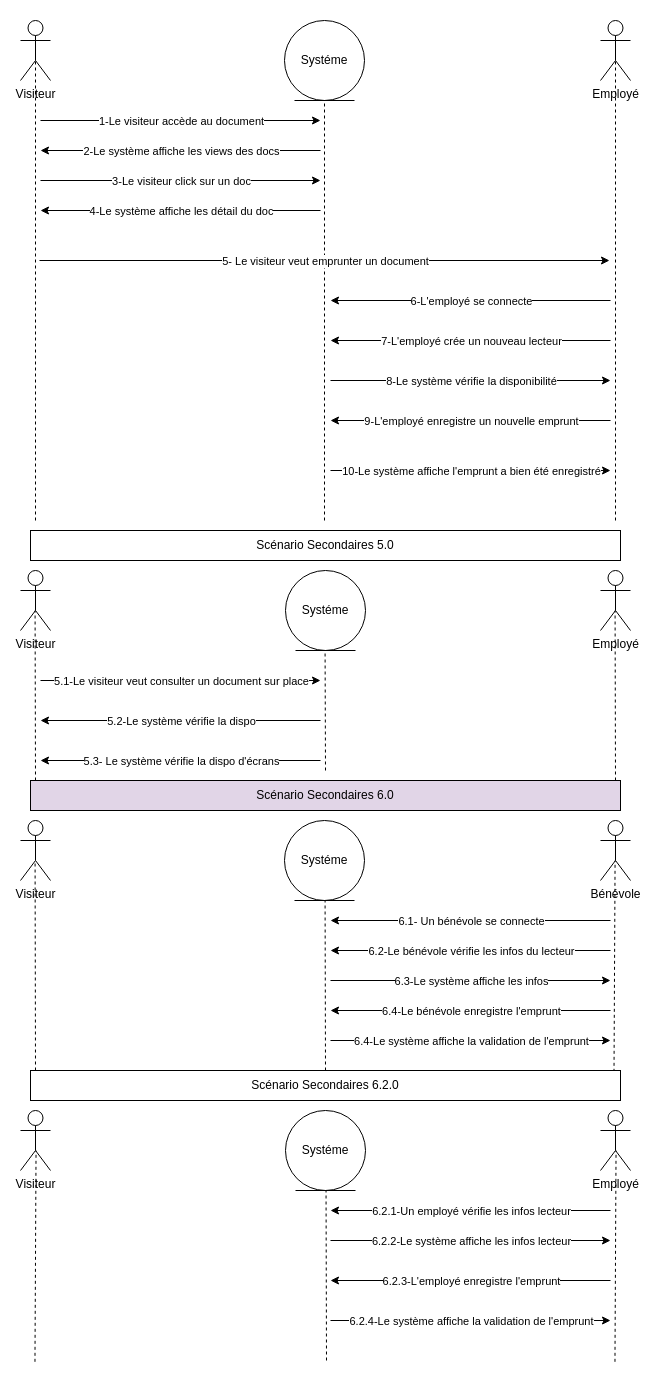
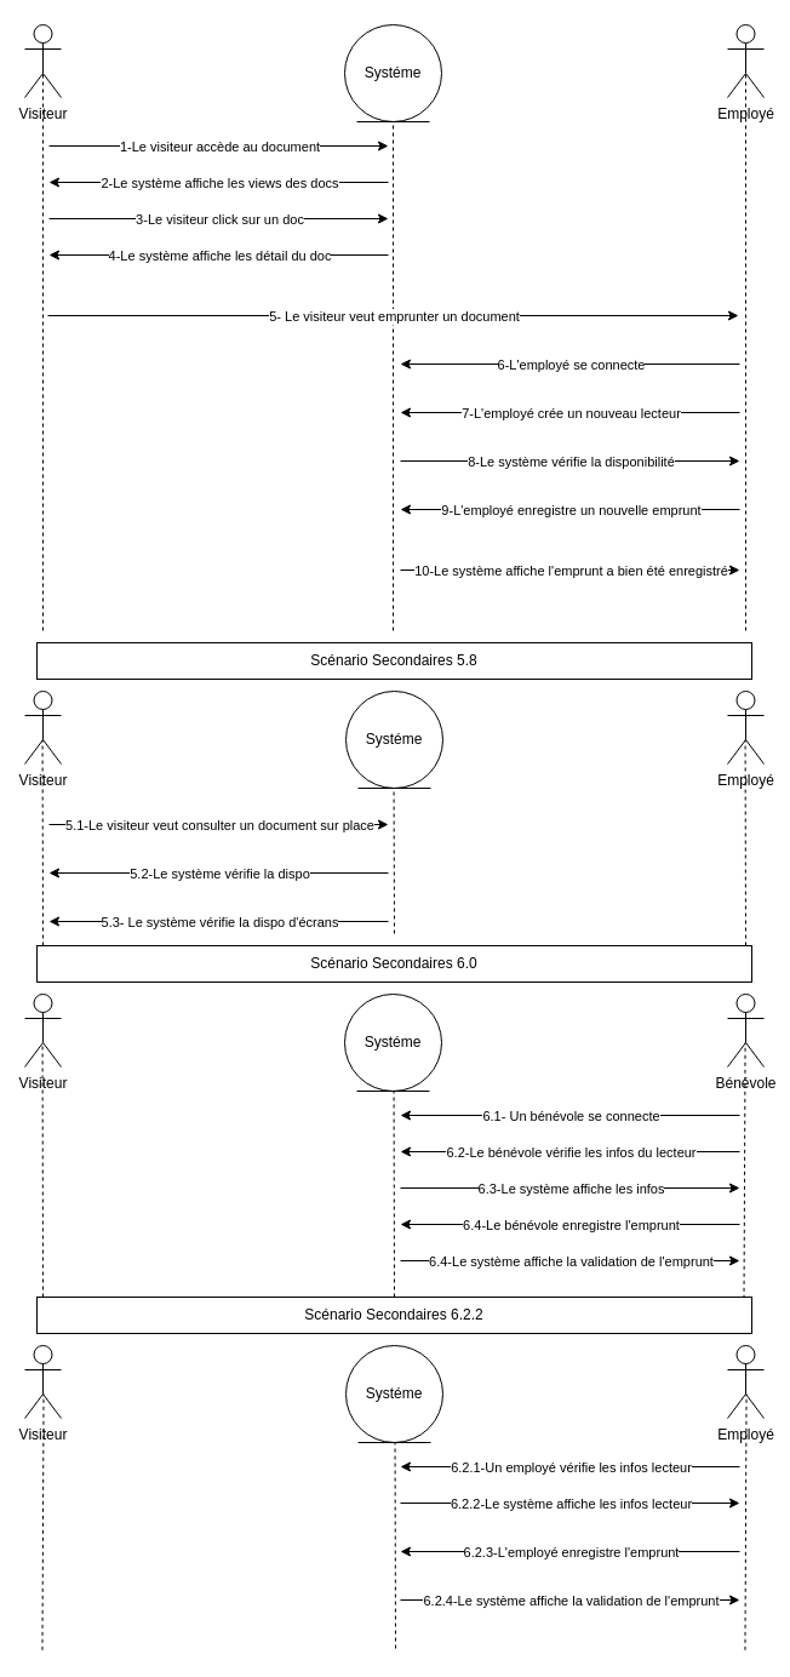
  <mxCell id="0" />
  <mxCell id="1" parent="0" />
  <mxCell id="2" value="Visiteur" style="shape=umlActor;verticalLabelPosition=bottom;verticalAlign=top;html=1;outlineConnect=0;" parent="1" vertex="1"><mxGeometry x="20" y="20" width="30" height="60" as="geometry" /></mxCell>
  <mxCell id="3" value="Systéme" style="ellipse;shape=umlEntity;whiteSpace=wrap;html=1;" parent="1" vertex="1"><mxGeometry x="284" y="20" width="80" height="80" as="geometry" /></mxCell>
  <mxCell id="4" value="Employé" style="shape=umlActor;verticalLabelPosition=bottom;verticalAlign=top;html=1;" parent="1" vertex="1"><mxGeometry x="600" y="20" width="30" height="60" as="geometry" /></mxCell>
  <mxCell id="5" value="" style="endArrow=none;dashed=1;html=1;entryX=0.5;entryY=0.5;entryDx=0;entryDy=0;entryPerimeter=0;" parent="1" target="2" edge="1"><mxGeometry width="50" height="50" relative="1" as="geometry"><mxPoint x="35" y="520" as="sourcePoint" /><mxPoint x="90" y="140" as="targetPoint" /></mxGeometry></mxCell>
  <mxCell id="6" value="" style="endArrow=none;dashed=1;html=1;entryX=0.5;entryY=1;entryDx=0;entryDy=0;" parent="1" target="3" edge="1"><mxGeometry width="50" height="50" relative="1" as="geometry"><mxPoint x="324" y="520" as="sourcePoint" /><mxPoint x="280" y="180" as="targetPoint" /></mxGeometry></mxCell>
  <mxCell id="7" value="" style="endArrow=none;dashed=1;html=1;entryX=0.5;entryY=0.5;entryDx=0;entryDy=0;entryPerimeter=0;" parent="1" target="4" edge="1"><mxGeometry width="50" height="50" relative="1" as="geometry"><mxPoint x="615" y="520" as="sourcePoint" /><mxPoint x="280" y="180" as="targetPoint" /></mxGeometry></mxCell>
  <mxCell id="8" value="" style="endArrow=classic;html=1;" parent="1" edge="1"><mxGeometry relative="1" as="geometry"><mxPoint x="40" y="120" as="sourcePoint" /><mxPoint x="320" y="120" as="targetPoint" /></mxGeometry></mxCell>
  <mxCell id="9" value="1-Le visiteur accède au document" style="edgeLabel;resizable=0;html=1;align=center;verticalAlign=middle;" parent="8" connectable="0" vertex="1"><mxGeometry relative="1" as="geometry" /></mxCell>
  <mxCell id="10" value="" style="endArrow=classic;html=1;" parent="1" edge="1"><mxGeometry relative="1" as="geometry"><mxPoint x="39" y="260" as="sourcePoint" /><mxPoint x="609" y="260" as="targetPoint" /></mxGeometry></mxCell>
  <mxCell id="11" value="5- Le visiteur veut emprunter un document" style="edgeLabel;resizable=0;html=1;align=center;verticalAlign=middle;" parent="10" connectable="0" vertex="1"><mxGeometry relative="1" as="geometry" /></mxCell>
  <mxCell id="12" value="" style="endArrow=classic;html=1;" parent="1" edge="1"><mxGeometry relative="1" as="geometry"><mxPoint x="610" y="300" as="sourcePoint" /><mxPoint x="330" y="300" as="targetPoint" /></mxGeometry></mxCell>
  <mxCell id="13" value="6-L'employé se connecte" style="edgeLabel;resizable=0;html=1;align=center;verticalAlign=middle;" parent="12" connectable="0" vertex="1"><mxGeometry relative="1" as="geometry" /></mxCell>
  <mxCell id="14" value="" style="endArrow=classic;html=1;" parent="1" edge="1"><mxGeometry relative="1" as="geometry"><mxPoint x="610" y="340" as="sourcePoint" /><mxPoint x="330" y="340" as="targetPoint" /></mxGeometry></mxCell>
  <mxCell id="15" value="7-L'employé crée un nouveau lecteur" style="edgeLabel;resizable=0;html=1;align=center;verticalAlign=middle;" parent="14" connectable="0" vertex="1"><mxGeometry relative="1" as="geometry" /></mxCell>
  <mxCell id="16" value="" style="endArrow=classic;html=1;" parent="1" edge="1"><mxGeometry relative="1" as="geometry"><mxPoint x="610" y="420" as="sourcePoint" /><mxPoint x="330" y="420" as="targetPoint" /></mxGeometry></mxCell>
  <mxCell id="17" value="9-L'employé enregistre un nouvelle emprunt" style="edgeLabel;resizable=0;html=1;align=center;verticalAlign=middle;" parent="16" connectable="0" vertex="1"><mxGeometry relative="1" as="geometry" /></mxCell>
  <mxCell id="18" value="" style="endArrow=classic;html=1;" parent="1" edge="1"><mxGeometry relative="1" as="geometry"><mxPoint x="330" y="380" as="sourcePoint" /><mxPoint x="610" y="380" as="targetPoint" /></mxGeometry></mxCell>
  <mxCell id="19" value="8-Le système vérifie la disponibilité" style="edgeLabel;resizable=0;html=1;align=center;verticalAlign=middle;" parent="18" connectable="0" vertex="1"><mxGeometry relative="1" as="geometry" /></mxCell>
  <mxCell id="20" value="" style="endArrow=classic;html=1;" parent="1" edge="1"><mxGeometry relative="1" as="geometry"><mxPoint x="320" y="150" as="sourcePoint" /><mxPoint x="40" y="150" as="targetPoint" /></mxGeometry></mxCell>
  <mxCell id="21" value="2-Le système affiche les views des docs" style="edgeLabel;resizable=0;html=1;align=center;verticalAlign=middle;" parent="20" connectable="0" vertex="1"><mxGeometry relative="1" as="geometry" /></mxCell>
  <mxCell id="22" value="" style="endArrow=classic;html=1;" parent="1" edge="1"><mxGeometry relative="1" as="geometry"><mxPoint x="40" y="180" as="sourcePoint" /><mxPoint x="320" y="180" as="targetPoint" /></mxGeometry></mxCell>
  <mxCell id="23" value="3-Le visiteur click sur un doc" style="edgeLabel;resizable=0;html=1;align=center;verticalAlign=middle;" parent="22" connectable="0" vertex="1"><mxGeometry relative="1" as="geometry" /></mxCell>
  <mxCell id="24" value="" style="endArrow=classic;html=1;" parent="1" edge="1"><mxGeometry relative="1" as="geometry"><mxPoint x="320" y="210" as="sourcePoint" /><mxPoint x="40" y="210" as="targetPoint" /></mxGeometry></mxCell>
  <mxCell id="25" value="4-Le système affiche les détail du doc" style="edgeLabel;resizable=0;html=1;align=center;verticalAlign=middle;" parent="24" connectable="0" vertex="1"><mxGeometry relative="1" as="geometry" /></mxCell>
  <mxCell id="26" value="" style="endArrow=classic;html=1;" parent="1" edge="1"><mxGeometry relative="1" as="geometry"><mxPoint x="330" y="470" as="sourcePoint" /><mxPoint x="610" y="470" as="targetPoint" /></mxGeometry></mxCell>
  <mxCell id="27" value="10-Le système affiche l'emprunt a bien été enregistré" style="edgeLabel;resizable=0;html=1;align=center;verticalAlign=middle;" parent="26" connectable="0" vertex="1"><mxGeometry relative="1" as="geometry" /></mxCell>
- <mxCell id="28" value="Scénario Secondaires 5.0" style="rounded=0;whiteSpace=wrap;html=1;" parent="1" vertex="1"><mxGeometry x="30" y="530" width="590" height="30" as="geometry" /></mxCell>
+ <mxCell id="28" value="Scénario Secondaires 5.8" style="rounded=0;whiteSpace=wrap;html=1;" parent="1" vertex="1"><mxGeometry x="30" y="530" width="590" height="30" as="geometry" /></mxCell>
  <mxCell id="29" value="Visiteur" style="shape=umlActor;verticalLabelPosition=bottom;verticalAlign=top;html=1;outlineConnect=0;" parent="1" vertex="1"><mxGeometry x="20" y="570" width="30" height="60" as="geometry" /></mxCell>
  <mxCell id="30" value="Systéme" style="ellipse;shape=umlEntity;whiteSpace=wrap;html=1;" parent="1" vertex="1"><mxGeometry x="285" y="570" width="80" height="80" as="geometry" /></mxCell>
  <mxCell id="31" value="Employé" style="shape=umlActor;verticalLabelPosition=bottom;verticalAlign=top;html=1;" parent="1" vertex="1"><mxGeometry x="600" y="570" width="30" height="60" as="geometry" /></mxCell>
  <mxCell id="32" value="" style="endArrow=none;dashed=1;html=1;entryX=0.5;entryY=0.5;entryDx=0;entryDy=0;entryPerimeter=0;" parent="1" edge="1"><mxGeometry width="50" height="50" relative="1" as="geometry"><mxPoint x="35" y="780" as="sourcePoint" /><mxPoint x="34.58" y="610" as="targetPoint" /></mxGeometry></mxCell>
  <mxCell id="33" value="" style="endArrow=none;dashed=1;html=1;entryX=0.5;entryY=0.5;entryDx=0;entryDy=0;entryPerimeter=0;" parent="1" edge="1"><mxGeometry width="50" height="50" relative="1" as="geometry"><mxPoint x="325" y="770" as="sourcePoint" /><mxPoint x="324.58" y="650" as="targetPoint" /></mxGeometry></mxCell>
  <mxCell id="34" value="" style="endArrow=none;dashed=1;html=1;entryX=0.5;entryY=0.5;entryDx=0;entryDy=0;entryPerimeter=0;" parent="1" edge="1"><mxGeometry width="50" height="50" relative="1" as="geometry"><mxPoint x="615" y="780" as="sourcePoint" /><mxPoint x="614.58" y="610" as="targetPoint" /></mxGeometry></mxCell>
  <mxCell id="35" value="" style="endArrow=classic;html=1;" parent="1" edge="1"><mxGeometry relative="1" as="geometry"><mxPoint x="40" y="680" as="sourcePoint" /><mxPoint x="320" y="680" as="targetPoint" /></mxGeometry></mxCell>
  <mxCell id="36" value="5.1-Le visiteur veut consulter un document sur place" style="edgeLabel;resizable=0;html=1;align=center;verticalAlign=middle;" parent="35" connectable="0" vertex="1"><mxGeometry relative="1" as="geometry" /></mxCell>
  <mxCell id="37" value="" style="endArrow=classic;html=1;" parent="1" edge="1"><mxGeometry relative="1" as="geometry"><mxPoint x="320" y="720" as="sourcePoint" /><mxPoint x="40" y="720" as="targetPoint" /></mxGeometry></mxCell>
  <mxCell id="38" value="5.2-Le système vérifie la dispo" style="edgeLabel;resizable=0;html=1;align=center;verticalAlign=middle;" parent="37" connectable="0" vertex="1"><mxGeometry relative="1" as="geometry" /></mxCell>
  <mxCell id="39" value="" style="endArrow=classic;html=1;" parent="1" edge="1"><mxGeometry relative="1" as="geometry"><mxPoint x="320" y="760" as="sourcePoint" /><mxPoint x="40" y="760" as="targetPoint" /></mxGeometry></mxCell>
  <mxCell id="40" value="5.3- Le système vérifie la dispo d'écrans" style="edgeLabel;resizable=0;html=1;align=center;verticalAlign=middle;" parent="39" connectable="0" vertex="1"><mxGeometry relative="1" as="geometry" /></mxCell>
- <mxCell id="41" value="Scénario Secondaires 6.0&lt;br&gt;" style="rounded=0;whiteSpace=wrap;html=1;fillColor=#e1d5e7;" parent="1" vertex="1"><mxGeometry x="30" y="780" width="590" height="30" as="geometry" /></mxCell>
+ <mxCell id="41" value="Scénario Secondaires 6.0&lt;br&gt;" style="rounded=0;whiteSpace=wrap;html=1;" parent="1" vertex="1"><mxGeometry x="30" y="780" width="590" height="30" as="geometry" /></mxCell>
  <mxCell id="42" value="Visiteur" style="shape=umlActor;verticalLabelPosition=bottom;verticalAlign=top;html=1;outlineConnect=0;" parent="1" vertex="1"><mxGeometry x="20" y="820" width="30" height="60" as="geometry" /></mxCell>
  <mxCell id="43" value="Systéme" style="ellipse;shape=umlEntity;whiteSpace=wrap;html=1;" parent="1" vertex="1"><mxGeometry x="284" y="820" width="80" height="80" as="geometry" /></mxCell>
  <mxCell id="44" value="Bénévole" style="shape=umlActor;verticalLabelPosition=bottom;verticalAlign=top;html=1;" parent="1" vertex="1"><mxGeometry x="600" y="820" width="30" height="60" as="geometry" /></mxCell>
  <mxCell id="45" value="" style="endArrow=none;dashed=1;html=1;entryX=0.5;entryY=0.5;entryDx=0;entryDy=0;entryPerimeter=0;exitX=0.989;exitY=0.044;exitDx=0;exitDy=0;exitPerimeter=0;" parent="1" source="58" edge="1"><mxGeometry width="50" height="50" relative="1" as="geometry"><mxPoint x="615" y="1060" as="sourcePoint" /><mxPoint x="614.58" y="860" as="targetPoint" /></mxGeometry></mxCell>
  <mxCell id="46" value="" style="endArrow=none;dashed=1;html=1;entryX=0.5;entryY=0.5;entryDx=0;entryDy=0;entryPerimeter=0;" parent="1" edge="1"><mxGeometry width="50" height="50" relative="1" as="geometry"><mxPoint x="325" y="1070" as="sourcePoint" /><mxPoint x="324.58" y="900" as="targetPoint" /></mxGeometry></mxCell>
  <mxCell id="47" value="" style="endArrow=none;dashed=1;html=1;entryX=0.5;entryY=0.5;entryDx=0;entryDy=0;entryPerimeter=0;" parent="1" edge="1"><mxGeometry width="50" height="50" relative="1" as="geometry"><mxPoint x="35" y="1070" as="sourcePoint" /><mxPoint x="34.58" y="860" as="targetPoint" /></mxGeometry></mxCell>
  <mxCell id="48" value="" style="endArrow=classic;html=1;" parent="1" edge="1"><mxGeometry relative="1" as="geometry"><mxPoint x="610" y="920" as="sourcePoint" /><mxPoint x="330" y="920" as="targetPoint" /></mxGeometry></mxCell>
  <mxCell id="49" value="6.1- Un bénévole se connecte" style="edgeLabel;resizable=0;html=1;align=center;verticalAlign=middle;" parent="48" connectable="0" vertex="1"><mxGeometry relative="1" as="geometry" /></mxCell>
  <mxCell id="50" value="" style="endArrow=classic;html=1;" parent="1" edge="1"><mxGeometry relative="1" as="geometry"><mxPoint x="610" y="950" as="sourcePoint" /><mxPoint x="330" y="950" as="targetPoint" /></mxGeometry></mxCell>
  <mxCell id="51" value="6.2-Le bénévole vérifie les infos du lecteur" style="edgeLabel;resizable=0;html=1;align=center;verticalAlign=middle;" parent="50" connectable="0" vertex="1"><mxGeometry relative="1" as="geometry" /></mxCell>
  <mxCell id="52" value="" style="endArrow=classic;html=1;" parent="1" edge="1"><mxGeometry relative="1" as="geometry"><mxPoint x="330" y="980" as="sourcePoint" /><mxPoint x="610" y="980" as="targetPoint" /></mxGeometry></mxCell>
  <mxCell id="53" value="6.3-Le système affiche les infos" style="edgeLabel;resizable=0;html=1;align=center;verticalAlign=middle;" parent="52" connectable="0" vertex="1"><mxGeometry relative="1" as="geometry" /></mxCell>
  <mxCell id="54" value="" style="endArrow=classic;html=1;" parent="1" edge="1"><mxGeometry relative="1" as="geometry"><mxPoint x="610" y="1010" as="sourcePoint" /><mxPoint x="330" y="1010" as="targetPoint" /></mxGeometry></mxCell>
  <mxCell id="55" value="6.4-Le bénévole enregistre l'emprunt" style="edgeLabel;resizable=0;html=1;align=center;verticalAlign=middle;" parent="54" connectable="0" vertex="1"><mxGeometry relative="1" as="geometry" /></mxCell>
  <mxCell id="56" value="" style="endArrow=classic;html=1;" parent="1" edge="1"><mxGeometry relative="1" as="geometry"><mxPoint x="330" y="1040" as="sourcePoint" /><mxPoint x="610" y="1040" as="targetPoint" /></mxGeometry></mxCell>
  <mxCell id="57" value="6.4-Le système affiche la validation de l'emprunt" style="edgeLabel;resizable=0;html=1;align=center;verticalAlign=middle;" parent="56" connectable="0" vertex="1"><mxGeometry relative="1" as="geometry" /></mxCell>
- <mxCell id="58" value="Scénario Secondaires 6.2.0" style="rounded=0;whiteSpace=wrap;html=1;" parent="1" vertex="1"><mxGeometry x="30" y="1070" width="590" height="30" as="geometry" /></mxCell>
+ <mxCell id="58" value="Scénario Secondaires 6.2.2" style="rounded=0;whiteSpace=wrap;html=1;" parent="1" vertex="1"><mxGeometry x="30" y="1070" width="590" height="30" as="geometry" /></mxCell>
  <mxCell id="59" value="Visiteur" style="shape=umlActor;verticalLabelPosition=bottom;verticalAlign=top;html=1;outlineConnect=0;" parent="1" vertex="1"><mxGeometry x="20" y="1110" width="30" height="60" as="geometry" /></mxCell>
  <mxCell id="60" value="Systéme" style="ellipse;shape=umlEntity;whiteSpace=wrap;html=1;" parent="1" vertex="1"><mxGeometry x="285" y="1110" width="80" height="80" as="geometry" /></mxCell>
  <mxCell id="61" value="Employé" style="shape=umlActor;verticalLabelPosition=bottom;verticalAlign=top;html=1;" parent="1" vertex="1"><mxGeometry x="600" y="1110" width="30" height="60" as="geometry" /></mxCell>
  <mxCell id="62" value="" style="endArrow=none;dashed=1;html=1;entryX=0.5;entryY=0.5;entryDx=0;entryDy=0;entryPerimeter=0;exitX=0.989;exitY=0.044;exitDx=0;exitDy=0;exitPerimeter=0;" parent="1" edge="1"><mxGeometry width="50" height="50" relative="1" as="geometry"><mxPoint x="34.47" y="1361.32" as="sourcePoint" /><mxPoint x="35.54" y="1150" as="targetPoint" /></mxGeometry></mxCell>
  <mxCell id="63" value="" style="endArrow=none;dashed=1;html=1;entryX=0.5;entryY=0.5;entryDx=0;entryDy=0;entryPerimeter=0;" parent="1" edge="1"><mxGeometry width="50" height="50" relative="1" as="geometry"><mxPoint x="326" y="1360" as="sourcePoint" /><mxPoint x="325.54" y="1190" as="targetPoint" /></mxGeometry></mxCell>
  <mxCell id="64" value="" style="endArrow=none;dashed=1;html=1;entryX=0.5;entryY=0.5;entryDx=0;entryDy=0;entryPerimeter=0;exitX=0.989;exitY=0.044;exitDx=0;exitDy=0;exitPerimeter=0;" parent="1" edge="1"><mxGeometry width="50" height="50" relative="1" as="geometry"><mxPoint x="614.47" y="1361.32" as="sourcePoint" /><mxPoint x="615.54" y="1150" as="targetPoint" /></mxGeometry></mxCell>
  <mxCell id="65" value="" style="endArrow=classic;html=1;" parent="1" edge="1"><mxGeometry relative="1" as="geometry"><mxPoint x="610" y="1210" as="sourcePoint" /><mxPoint x="330" y="1210" as="targetPoint" /></mxGeometry></mxCell>
  <mxCell id="66" value="6.2.1-Un employé vérifie les infos lecteur" style="edgeLabel;resizable=0;html=1;align=center;verticalAlign=middle;" parent="65" connectable="0" vertex="1"><mxGeometry relative="1" as="geometry" /></mxCell>
  <mxCell id="67" value="" style="endArrow=classic;html=1;" parent="1" edge="1"><mxGeometry relative="1" as="geometry"><mxPoint x="330" y="1240" as="sourcePoint" /><mxPoint x="610" y="1240" as="targetPoint" /></mxGeometry></mxCell>
  <mxCell id="68" value="6.2.2-Le système affiche les infos lecteur" style="edgeLabel;resizable=0;html=1;align=center;verticalAlign=middle;" parent="67" connectable="0" vertex="1"><mxGeometry relative="1" as="geometry" /></mxCell>
  <mxCell id="69" value="" style="endArrow=classic;html=1;" parent="1" edge="1"><mxGeometry relative="1" as="geometry"><mxPoint x="610" y="1280" as="sourcePoint" /><mxPoint x="330" y="1280" as="targetPoint" /></mxGeometry></mxCell>
  <mxCell id="70" value="6.2.3-L'employé enregistre l'emprunt" style="edgeLabel;resizable=0;html=1;align=center;verticalAlign=middle;" parent="69" connectable="0" vertex="1"><mxGeometry relative="1" as="geometry" /></mxCell>
  <mxCell id="71" value="" style="endArrow=classic;html=1;" parent="1" edge="1"><mxGeometry relative="1" as="geometry"><mxPoint x="330" y="1320" as="sourcePoint" /><mxPoint x="610" y="1320" as="targetPoint" /><Array as="points"><mxPoint x="470" y="1320" /></Array></mxGeometry></mxCell>
  <mxCell id="72" value="6.2.4-Le système affiche la validation de l'emprunt" style="edgeLabel;resizable=0;html=1;align=center;verticalAlign=middle;" parent="71" connectable="0" vertex="1"><mxGeometry relative="1" as="geometry" /></mxCell>
